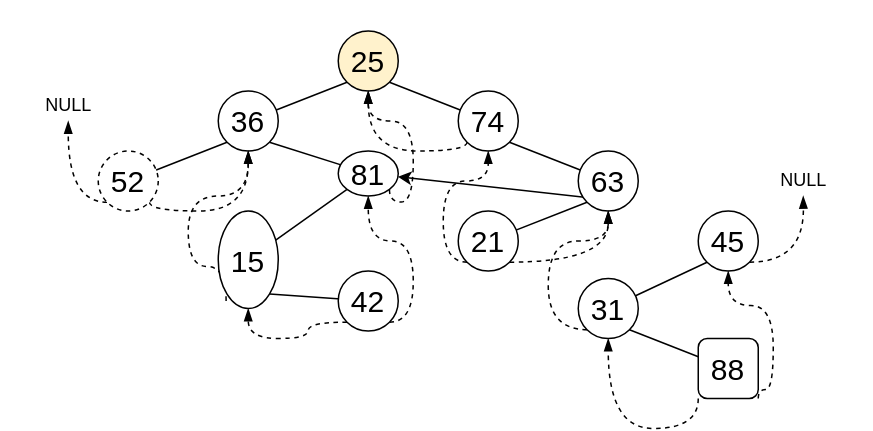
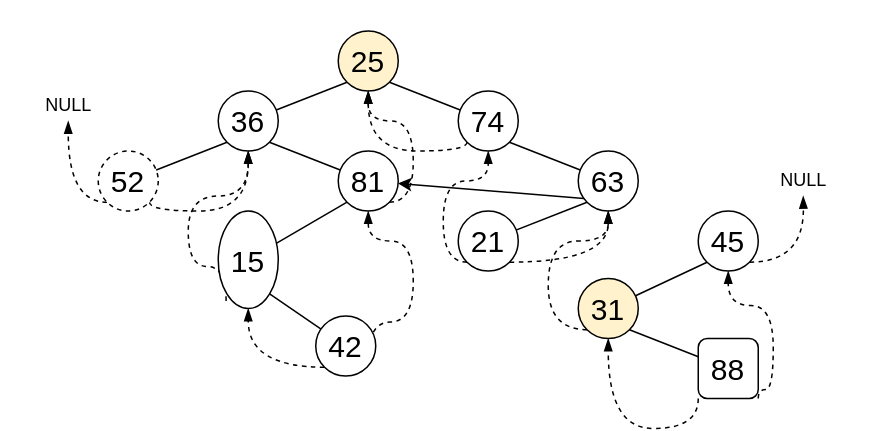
  <mxCell id="0" />
  <mxCell id="1" parent="0" />
  <mxCell id="2" style="edgeStyle=none;rounded=0;orthogonalLoop=1;jettySize=auto;html=1;exitX=0;exitY=1;exitDx=0;exitDy=0;entryX=0.5;entryY=0.5;entryDx=0;entryDy=0;entryPerimeter=0;fontSize=20;" edge="1" parent="1" source="4" target="7"><mxGeometry relative="1" as="geometry" /></mxCell>
  <mxCell id="3" style="edgeStyle=none;rounded=0;orthogonalLoop=1;jettySize=auto;html=1;exitX=1;exitY=1;exitDx=0;exitDy=0;entryX=0.5;entryY=0.5;entryDx=0;entryDy=0;entryPerimeter=0;fontSize=20;" edge="1" parent="1" source="4" target="10"><mxGeometry relative="1" as="geometry" /></mxCell>
  <mxCell id="4" value="25" style="ellipse;whiteSpace=wrap;html=1;aspect=fixed;fontSize=20;fillColor=#fff2cc;" vertex="1" parent="1"><mxGeometry x="225" y="20" width="40" height="40" as="geometry" /></mxCell>
  <mxCell id="5" style="edgeStyle=none;rounded=0;orthogonalLoop=1;jettySize=auto;html=1;exitX=0;exitY=1;exitDx=0;exitDy=0;entryX=0.5;entryY=0.5;entryDx=0;entryDy=0;entryPerimeter=0;fontSize=20;" edge="1" parent="1" source="7" target="13"><mxGeometry relative="1" as="geometry" /></mxCell>
  <mxCell id="6" style="edgeStyle=none;rounded=0;orthogonalLoop=1;jettySize=auto;html=1;exitX=1;exitY=1;exitDx=0;exitDy=0;entryX=0.5;entryY=0.5;entryDx=0;entryDy=0;entryPerimeter=0;fontSize=20;" edge="1" parent="1" source="7" target="16"><mxGeometry relative="1" as="geometry" /></mxCell>
  <mxCell id="7" value="36" style="ellipse;whiteSpace=wrap;html=1;aspect=fixed;fontSize=20;" vertex="1" parent="1"><mxGeometry x="145" y="60" width="40" height="40" as="geometry" /></mxCell>
  <mxCell id="8" style="edgeStyle=none;rounded=0;orthogonalLoop=1;jettySize=auto;html=1;exitX=1;exitY=1;exitDx=0;exitDy=0;entryX=0.5;entryY=0.5;entryDx=0;entryDy=0;entryPerimeter=0;fontSize=20;endArrow=open;" edge="1" parent="1" source="10" target="25"><mxGeometry relative="1" as="geometry" /></mxCell>
  <mxCell id="9" style="edgeStyle=orthogonalEdgeStyle;curved=1;rounded=0;orthogonalLoop=1;jettySize=auto;html=1;exitX=0;exitY=1;exitDx=0;exitDy=0;entryX=0.5;entryY=1;entryDx=0;entryDy=0;dashed=1;endArrow=blockThin;endFill=1;" edge="1" parent="1" source="10" target="4"><mxGeometry relative="1" as="geometry"><Array as="points"><mxPoint x="311" y="100" /><mxPoint x="245" y="100" /></Array></mxGeometry></mxCell>
  <mxCell id="10" value="74" style="ellipse;whiteSpace=wrap;html=1;aspect=fixed;fontSize=20;" vertex="1" parent="1"><mxGeometry x="305" y="60" width="40" height="40" as="geometry" /></mxCell>
  <mxCell id="11" style="edgeStyle=orthogonalEdgeStyle;curved=1;rounded=0;orthogonalLoop=1;jettySize=auto;html=1;exitX=0;exitY=1;exitDx=0;exitDy=0;dashed=1;endArrow=blockThin;endFill=1;" edge="1" parent="1" source="13"><mxGeometry relative="1" as="geometry"><mxPoint x="45" y="80" as="targetPoint" /><Array as="points"><mxPoint x="45" y="134" /><mxPoint x="45" y="80" /></Array></mxGeometry></mxCell>
  <mxCell id="12" style="edgeStyle=orthogonalEdgeStyle;curved=1;rounded=0;orthogonalLoop=1;jettySize=auto;html=1;exitX=1;exitY=1;exitDx=0;exitDy=0;entryX=0.5;entryY=1;entryDx=0;entryDy=0;dashed=1;endArrow=blockThin;endFill=1;" edge="1" parent="1" source="13" target="7"><mxGeometry relative="1" as="geometry"><Array as="points"><mxPoint x="99" y="140" /><mxPoint x="165" y="140" /></Array></mxGeometry></mxCell>
  <mxCell id="13" value="52" style="ellipse;whiteSpace=wrap;html=1;aspect=fixed;fontSize=20;dashed=1;" vertex="1" parent="1"><mxGeometry x="65" y="100" width="40" height="40" as="geometry" /></mxCell>
  <mxCell id="14" style="edgeStyle=none;rounded=0;orthogonalLoop=1;jettySize=auto;html=1;exitX=0;exitY=1;exitDx=0;exitDy=0;entryX=0.5;entryY=0.5;entryDx=0;entryDy=0;entryPerimeter=0;fontSize=20;" edge="1" parent="1" source="16" target="19"><mxGeometry relative="1" as="geometry" /></mxCell>
  <mxCell id="15" style="edgeStyle=orthogonalEdgeStyle;curved=1;rounded=0;orthogonalLoop=1;jettySize=auto;html=1;exitX=1;exitY=1;exitDx=0;exitDy=0;entryX=0.5;entryY=1;entryDx=0;entryDy=0;dashed=1;endArrow=blockThin;endFill=1;" edge="1" parent="1" source="16" target="4"><mxGeometry relative="1" as="geometry"><Array as="points"><mxPoint x="275" y="134" /><mxPoint x="275" y="80" /><mxPoint x="245" y="80" /></Array></mxGeometry></mxCell>
- <mxCell id="16" value="81" style="ellipse;whiteSpace=wrap;html=1;aspect=fixed;fontSize=20;" vertex="1" parent="1"><mxGeometry x="225" y="100" width="40" height="30" as="geometry" /></mxCell>
+ <mxCell id="16" value="81" style="ellipse;whiteSpace=wrap;html=1;aspect=fixed;fontSize=20;" vertex="1" parent="1"><mxGeometry x="225" y="100" width="40" height="40" as="geometry" /></mxCell>
  <mxCell id="17" style="edgeStyle=none;rounded=0;orthogonalLoop=1;jettySize=auto;html=1;exitX=1;exitY=1;exitDx=0;exitDy=0;entryX=0.5;entryY=0.5;entryDx=0;entryDy=0;entryPerimeter=0;fontSize=20;" edge="1" parent="1" source="19" target="22"><mxGeometry relative="1" as="geometry" /></mxCell>
  <mxCell id="18" style="edgeStyle=orthogonalEdgeStyle;curved=1;rounded=0;orthogonalLoop=1;jettySize=auto;html=1;exitX=0.131;exitY=0.922;exitDx=0;exitDy=0;dashed=1;endArrow=blockThin;endFill=1;exitPerimeter=0;" edge="1" parent="1" source="19"><mxGeometry relative="1" as="geometry"><mxPoint x="165" y="100" as="targetPoint" /><Array as="points"><mxPoint x="125" y="177" /><mxPoint x="125" y="130" /><mxPoint x="165" y="130" /></Array></mxGeometry></mxCell>
  <mxCell id="19" value="15" style="ellipse;whiteSpace=wrap;html=1;aspect=fixed;fontSize=20;" vertex="1" parent="1"><mxGeometry x="145" y="140" width="40" height="65" as="geometry" /></mxCell>
  <mxCell id="20" style="edgeStyle=orthogonalEdgeStyle;curved=1;rounded=0;orthogonalLoop=1;jettySize=auto;html=1;exitX=0;exitY=1;exitDx=0;exitDy=0;entryX=0.5;entryY=1;entryDx=0;entryDy=0;dashed=1;endArrow=blockThin;endFill=1;" edge="1" parent="1" source="22" target="19"><mxGeometry relative="1" as="geometry" /></mxCell>
  <mxCell id="21" style="edgeStyle=orthogonalEdgeStyle;curved=1;rounded=0;orthogonalLoop=1;jettySize=auto;html=1;exitX=1;exitY=1;exitDx=0;exitDy=0;entryX=0.5;entryY=1;entryDx=0;entryDy=0;dashed=1;endArrow=blockThin;endFill=1;" edge="1" parent="1" source="22" target="16"><mxGeometry relative="1" as="geometry"><Array as="points"><mxPoint x="275" y="214" /><mxPoint x="275" y="160" /><mxPoint x="245" y="160" /></Array></mxGeometry></mxCell>
- <mxCell id="22" value="42" style="ellipse;whiteSpace=wrap;html=1;aspect=fixed;fontSize=20;" vertex="1" parent="1"><mxGeometry x="225" y="180" width="40" height="40" as="geometry" /></mxCell>
+ <mxCell id="22" value="42" style="ellipse;whiteSpace=wrap;html=1;aspect=fixed;fontSize=20;" vertex="1" parent="1"><mxGeometry x="210" y="210" width="40" height="40" as="geometry" /></mxCell>
  <mxCell id="23" style="edgeStyle=none;rounded=0;orthogonalLoop=1;jettySize=auto;html=1;exitX=1;exitY=1;exitDx=0;exitDy=0;fontSize=20;" edge="1" parent="1" source="25" target="16"><mxGeometry relative="1" as="geometry" /></mxCell>
  <mxCell id="24" style="edgeStyle=none;rounded=0;orthogonalLoop=1;jettySize=auto;html=1;exitX=0;exitY=1;exitDx=0;exitDy=0;entryX=0.5;entryY=0.5;entryDx=0;entryDy=0;entryPerimeter=0;fontSize=20;" edge="1" parent="1" source="25" target="31"><mxGeometry relative="1" as="geometry" /></mxCell>
  <mxCell id="25" value="63" style="ellipse;whiteSpace=wrap;html=1;aspect=fixed;fontSize=20;" vertex="1" parent="1"><mxGeometry x="385" y="100" width="40" height="40" as="geometry" /></mxCell>
  <mxCell id="26" style="edgeStyle=none;rounded=0;orthogonalLoop=1;jettySize=auto;html=1;exitX=0;exitY=1;exitDx=0;exitDy=0;fontSize=20;" edge="1" parent="1" source="28"><mxGeometry relative="1" as="geometry"><mxPoint x="405" y="205" as="targetPoint" /></mxGeometry></mxCell>
  <mxCell id="27" style="edgeStyle=orthogonalEdgeStyle;curved=1;rounded=0;orthogonalLoop=1;jettySize=auto;html=1;exitX=1;exitY=1;exitDx=0;exitDy=0;dashed=1;endArrow=blockThin;endFill=1;" edge="1" parent="1" source="28"><mxGeometry relative="1" as="geometry"><mxPoint x="535" y="130" as="targetPoint" /></mxGeometry></mxCell>
  <mxCell id="28" value="45" style="ellipse;whiteSpace=wrap;html=1;aspect=fixed;fontSize=20;" vertex="1" parent="1"><mxGeometry x="465" y="140" width="40" height="40" as="geometry" /></mxCell>
  <mxCell id="29" style="edgeStyle=orthogonalEdgeStyle;curved=1;rounded=0;orthogonalLoop=1;jettySize=auto;html=1;exitX=0;exitY=1;exitDx=0;exitDy=0;entryX=0.5;entryY=1;entryDx=0;entryDy=0;dashed=1;endArrow=blockThin;endFill=1;" edge="1" parent="1" source="31" target="10"><mxGeometry relative="1" as="geometry"><Array as="points"><mxPoint x="295" y="174" /><mxPoint x="295" y="120" /><mxPoint x="325" y="120" /></Array></mxGeometry></mxCell>
  <mxCell id="30" style="edgeStyle=orthogonalEdgeStyle;curved=1;rounded=0;orthogonalLoop=1;jettySize=auto;html=1;exitX=1;exitY=1;exitDx=0;exitDy=0;entryX=0.5;entryY=1;entryDx=0;entryDy=0;dashed=1;endArrow=blockThin;endFill=1;" edge="1" parent="1" source="31" target="25"><mxGeometry relative="1" as="geometry" /></mxCell>
  <mxCell id="31" value="21" style="ellipse;whiteSpace=wrap;html=1;aspect=fixed;fontSize=20;" vertex="1" parent="1"><mxGeometry x="305" y="140" width="40" height="40" as="geometry" /></mxCell>
  <mxCell id="32" style="edgeStyle=none;rounded=0;orthogonalLoop=1;jettySize=auto;html=1;exitX=1;exitY=1;exitDx=0;exitDy=0;entryX=0.5;entryY=0.5;entryDx=0;entryDy=0;entryPerimeter=0;fontSize=20;" edge="1" parent="1" source="34" target="37"><mxGeometry relative="1" as="geometry" /></mxCell>
  <mxCell id="33" style="edgeStyle=orthogonalEdgeStyle;curved=1;rounded=0;orthogonalLoop=1;jettySize=auto;html=1;exitX=0;exitY=1;exitDx=0;exitDy=0;dashed=1;endArrow=blockThin;endFill=1;" edge="1" parent="1" source="34"><mxGeometry relative="1" as="geometry"><mxPoint x="405" y="140" as="targetPoint" /><Array as="points"><mxPoint x="365" y="219" /><mxPoint x="365" y="160" /><mxPoint x="405" y="160" /></Array></mxGeometry></mxCell>
- <mxCell id="34" value="31" style="ellipse;whiteSpace=wrap;html=1;aspect=fixed;fontSize=20;" vertex="1" parent="1"><mxGeometry x="385" y="185" width="40" height="40" as="geometry" /></mxCell>
+ <mxCell id="34" value="31" style="ellipse;whiteSpace=wrap;html=1;aspect=fixed;fontSize=20;fillColor=#fff2cc;" vertex="1" parent="1"><mxGeometry x="385" y="185" width="40" height="40" as="geometry" /></mxCell>
  <mxCell id="35" style="edgeStyle=orthogonalEdgeStyle;curved=1;rounded=0;orthogonalLoop=1;jettySize=auto;html=1;exitX=0;exitY=1;exitDx=0;exitDy=0;entryX=0.5;entryY=1;entryDx=0;entryDy=0;dashed=1;endArrow=blockThin;endFill=1;" edge="1" parent="1" source="37" target="34"><mxGeometry relative="1" as="geometry" /></mxCell>
  <mxCell id="36" style="edgeStyle=orthogonalEdgeStyle;curved=1;rounded=0;orthogonalLoop=1;jettySize=auto;html=1;exitX=1;exitY=1;exitDx=0;exitDy=0;entryX=0.5;entryY=1;entryDx=0;entryDy=0;dashed=1;endArrow=blockThin;endFill=1;" edge="1" parent="1" source="37" target="28"><mxGeometry relative="1" as="geometry"><Array as="points"><mxPoint x="515" y="259" /><mxPoint x="515" y="203" /><mxPoint x="485" y="203" /></Array></mxGeometry></mxCell>
  <mxCell id="37" value="88" style="whiteSpace=wrap;html=1;aspect=fixed;fontSize=20;rounded=1;" vertex="1" parent="1"><mxGeometry x="465" y="225" width="40" height="40" as="geometry" /></mxCell>
  <mxCell id="38" value="NULL" style="text;html=1;align=center;verticalAlign=middle;resizable=0;points=[];autosize=1;strokeColor=none;fillColor=none;" vertex="1" parent="1"><mxGeometry x="20" y="60" width="50" height="20" as="geometry" /></mxCell>
  <mxCell id="39" value="NULL" style="text;html=1;align=center;verticalAlign=middle;resizable=0;points=[];autosize=1;strokeColor=none;fillColor=none;" vertex="1" parent="1"><mxGeometry x="510" y="110" width="50" height="20" as="geometry" /></mxCell>
